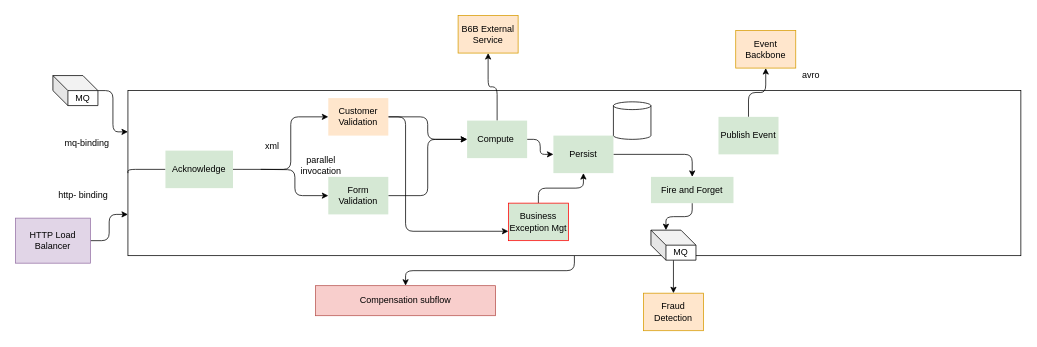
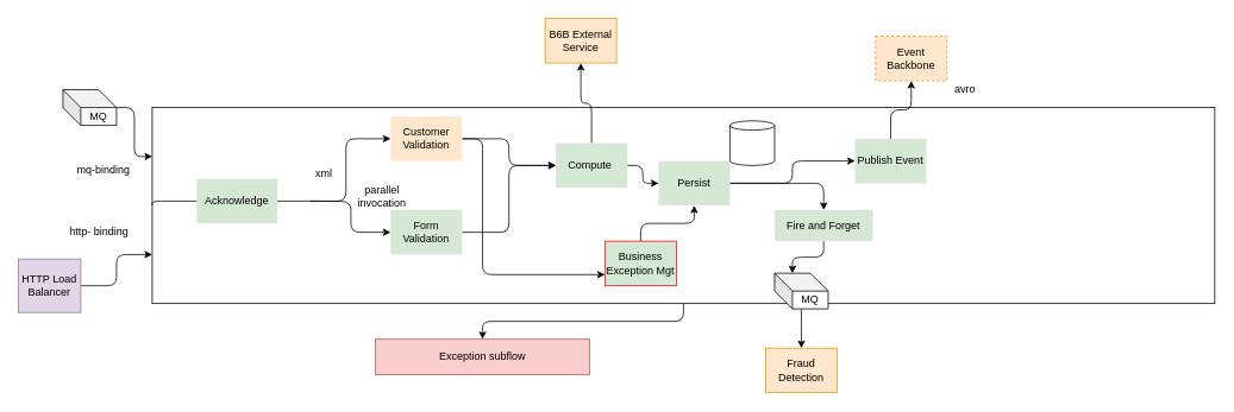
  <mxCell id="0" />
  <mxCell id="1" parent="0" />
  <mxCell id="2" style="edgeStyle=orthogonalEdgeStyle;html=1;entryX=0.5;entryY=0;entryDx=0;entryDy=0;endArrow=classic;endFill=1;" edge="1" parent="1" source="3" target="40"><mxGeometry relative="1" as="geometry" /></mxCell>
  <mxCell id="3" value="" style="rounded=0;whiteSpace=wrap;html=1;" vertex="1" parent="1"><mxGeometry x="170" y="120" width="1190" height="220" as="geometry" /></mxCell>
  <mxCell id="4" style="edgeStyle=orthogonalEdgeStyle;html=1;entryX=0;entryY=0.5;entryDx=0;entryDy=0;" edge="1" parent="1" target="12"><mxGeometry relative="1" as="geometry"><mxPoint x="347" y="225" as="sourcePoint" /></mxGeometry></mxCell>
  <mxCell id="5" style="edgeStyle=orthogonalEdgeStyle;html=1;entryX=0;entryY=0.25;entryDx=0;entryDy=0;" edge="1" parent="1" source="6" target="3"><mxGeometry relative="1" as="geometry" /></mxCell>
  <mxCell id="6" value="MQ" style="shape=cube;whiteSpace=wrap;html=1;boundedLbl=1;backgroundOutline=1;darkOpacity=0.05;darkOpacity2=0.1;" vertex="1" parent="1"><mxGeometry x="70" y="100" width="60" height="40" as="geometry" /></mxCell>
  <mxCell id="7" style="edgeStyle=orthogonalEdgeStyle;html=1;exitX=1;exitY=0.5;exitDx=0;exitDy=0;entryX=0;entryY=0.5;entryDx=0;entryDy=0;" edge="1" parent="1" source="39" target="10"><mxGeometry relative="1" as="geometry"><mxPoint x="347" y="230" as="sourcePoint" /><Array as="points"><mxPoint x="387" y="225" /><mxPoint x="387" y="155" /></Array></mxGeometry></mxCell>
  <mxCell id="8" style="edgeStyle=orthogonalEdgeStyle;html=1;entryX=0;entryY=0.5;entryDx=0;entryDy=0;" edge="1" parent="1" source="10" target="15"><mxGeometry relative="1" as="geometry" /></mxCell>
  <mxCell id="9" style="edgeStyle=orthogonalEdgeStyle;html=1;entryX=0;entryY=0.75;entryDx=0;entryDy=0;endArrow=classic;endFill=1;" edge="1" parent="1" source="10" target="31"><mxGeometry relative="1" as="geometry"><Array as="points"><mxPoint x="540" y="155" /><mxPoint x="540" y="308" /></Array></mxGeometry></mxCell>
  <mxCell id="10" value="Customer Validation" style="rounded=0;whiteSpace=wrap;html=1;fillColor=#ffe6cc;strokeColor=none;" vertex="1" parent="1"><mxGeometry x="437" y="130" width="80" height="50" as="geometry" /></mxCell>
  <mxCell id="11" style="edgeStyle=orthogonalEdgeStyle;html=1;entryX=0;entryY=0.5;entryDx=0;entryDy=0;" edge="1" parent="1" source="12" target="15"><mxGeometry relative="1" as="geometry" /></mxCell>
  <mxCell id="12" value="Form Validation" style="rounded=0;whiteSpace=wrap;html=1;fillColor=#d5e8d4;strokeColor=none;" vertex="1" parent="1"><mxGeometry x="437" y="235" width="80" height="50" as="geometry" /></mxCell>
  <mxCell id="13" style="edgeStyle=orthogonalEdgeStyle;html=1;entryX=0;entryY=0.5;entryDx=0;entryDy=0;" edge="1" parent="1" source="15" target="19"><mxGeometry relative="1" as="geometry" /></mxCell>
  <mxCell id="14" style="edgeStyle=orthogonalEdgeStyle;html=1;" edge="1" parent="1" source="15" target="16"><mxGeometry relative="1" as="geometry" /></mxCell>
  <mxCell id="15" value="Compute&amp;nbsp;" style="rounded=0;whiteSpace=wrap;html=1;fillColor=#d5e8d4;strokeColor=none;" vertex="1" parent="1"><mxGeometry x="622" y="160" width="80" height="50" as="geometry" /></mxCell>
  <mxCell id="16" value="B6B External Service" style="rounded=0;whiteSpace=wrap;html=1;fillColor=#ffe6cc;strokeColor=#d79b00;" vertex="1" parent="1"><mxGeometry x="610" y="20" width="80" height="50" as="geometry" /></mxCell>
+ <mxCell id="17" style="edgeStyle=orthogonalEdgeStyle;html=1;entryX=0;entryY=0.5;entryDx=0;entryDy=0;" edge="1" parent="1" source="19" target="21"><mxGeometry relative="1" as="geometry" /></mxCell>
  <mxCell id="18" style="edgeStyle=orthogonalEdgeStyle;html=1;" edge="1" parent="1" source="19" target="37"><mxGeometry relative="1" as="geometry" /></mxCell>
  <mxCell id="19" value="Persist" style="rounded=0;whiteSpace=wrap;html=1;fillColor=#d5e8d4;strokeColor=none;" vertex="1" parent="1"><mxGeometry x="737" y="180" width="80" height="50" as="geometry" /></mxCell>
  <mxCell id="20" style="edgeStyle=orthogonalEdgeStyle;html=1;entryX=0.5;entryY=1;entryDx=0;entryDy=0;" edge="1" parent="1" source="21" target="32"><mxGeometry relative="1" as="geometry" /></mxCell>
  <mxCell id="21" value="Publish Event" style="rounded=0;whiteSpace=wrap;html=1;fillColor=#d5e8d4;strokeColor=none;" vertex="1" parent="1"><mxGeometry x="957" y="155" width="80" height="50" as="geometry" /></mxCell>
  <mxCell id="22" value="Fraud Detection" style="rounded=0;whiteSpace=wrap;html=1;fillColor=#ffe6cc;strokeColor=#d79b00;" vertex="1" parent="1"><mxGeometry x="857" y="390" width="80" height="50" as="geometry" /></mxCell>
  <mxCell id="23" style="edgeStyle=orthogonalEdgeStyle;html=1;entryX=0.5;entryY=0;entryDx=0;entryDy=0;" edge="1" parent="1" source="24" target="22"><mxGeometry relative="1" as="geometry" /></mxCell>
  <mxCell id="24" value="MQ" style="shape=cube;whiteSpace=wrap;html=1;boundedLbl=1;backgroundOutline=1;darkOpacity=0.05;darkOpacity2=0.1;" vertex="1" parent="1"><mxGeometry x="867" y="306" width="60" height="40" as="geometry" /></mxCell>
  <mxCell id="25" style="edgeStyle=orthogonalEdgeStyle;html=1;entryX=0;entryY=0.75;entryDx=0;entryDy=0;" edge="1" parent="1" source="26" target="3"><mxGeometry relative="1" as="geometry" /></mxCell>
- <mxCell id="26" value="HTTP Load Balancer" style="rounded=0;whiteSpace=wrap;html=1;fillColor=#e1d5e7;strokeColor=#9673a6;" vertex="1" parent="1"><mxGeometry x="20" y="290" width="100" height="60" as="geometry" /></mxCell>
+ <mxCell id="26" value="HTTP Load Balancer" style="rounded=0;whiteSpace=wrap;html=1;fillColor=#e1d5e7;strokeColor=#9673a6;" vertex="1" parent="1"><mxGeometry x="20" y="290" width="70" height="60" as="geometry" /></mxCell>
  <mxCell id="27" value="mq-binding" style="text;html=1;align=center;verticalAlign=middle;resizable=0;points=[];autosize=1;strokeColor=none;fillColor=none;" vertex="1" parent="1"><mxGeometry x="80" y="180" width="70" height="20" as="geometry" /></mxCell>
  <mxCell id="28" value="http- binding" style="text;html=1;align=center;verticalAlign=middle;resizable=0;points=[];autosize=1;strokeColor=none;fillColor=none;" vertex="1" parent="1"><mxGeometry x="70" y="250" width="80" height="20" as="geometry" /></mxCell>
  <mxCell id="29" value="xml" style="text;html=1;align=center;verticalAlign=middle;resizable=0;points=[];autosize=1;strokeColor=none;fillColor=none;" vertex="1" parent="1"><mxGeometry x="347" y="185" width="30" height="20" as="geometry" /></mxCell>
  <mxCell id="30" style="edgeStyle=orthogonalEdgeStyle;html=1;entryX=0.5;entryY=1;entryDx=0;entryDy=0;endArrow=classic;endFill=1;" edge="1" parent="1" source="31" target="19"><mxGeometry relative="1" as="geometry" /></mxCell>
  <mxCell id="31" value="Business Exception Mgt" style="rounded=0;whiteSpace=wrap;html=1;fillColor=#d5e8d4;strokeColor=#FF0000;" vertex="1" parent="1"><mxGeometry x="677" y="270" width="80" height="50" as="geometry" /></mxCell>
- <mxCell id="32" value="Event Backbone" style="rounded=0;whiteSpace=wrap;html=1;fillColor=#ffe6cc;strokeColor=#d79b00;" vertex="1" parent="1"><mxGeometry x="980" y="40" width="80" height="50" as="geometry" /></mxCell>
+ <mxCell id="32" value="Event Backbone" style="rounded=0;whiteSpace=wrap;html=1;fillColor=#ffe6cc;strokeColor=#d79b00;dashed=1;" vertex="1" parent="1"><mxGeometry x="980" y="40" width="80" height="50" as="geometry" /></mxCell>
  <mxCell id="33" value="" style="shape=cylinder3;whiteSpace=wrap;html=1;boundedLbl=1;backgroundOutline=1;size=5.172;" vertex="1" parent="1"><mxGeometry x="817" y="135" width="50" height="50" as="geometry" /></mxCell>
  <mxCell id="34" value="parallel &lt;br&gt;invocation" style="text;html=1;align=center;verticalAlign=middle;resizable=0;points=[];autosize=1;strokeColor=none;fillColor=none;" vertex="1" parent="1"><mxGeometry x="392" y="205" width="70" height="30" as="geometry" /></mxCell>
  <mxCell id="35" value="avro" style="text;html=1;align=center;verticalAlign=middle;resizable=0;points=[];autosize=1;strokeColor=none;fillColor=none;" vertex="1" parent="1"><mxGeometry x="1060" y="90" width="40" height="20" as="geometry" /></mxCell>
  <mxCell id="36" style="edgeStyle=orthogonalEdgeStyle;html=1;entryX=0;entryY=0;entryDx=20;entryDy=0;entryPerimeter=0;" edge="1" parent="1" source="37" target="24"><mxGeometry relative="1" as="geometry" /></mxCell>
  <mxCell id="37" value="Fire and Forget" style="rounded=0;whiteSpace=wrap;html=1;fillColor=#d5e8d4;strokeColor=none;" vertex="1" parent="1"><mxGeometry x="867" y="235" width="110" height="35" as="geometry" /></mxCell>
  <mxCell id="38" style="edgeStyle=orthogonalEdgeStyle;html=1;entryX=0;entryY=0.5;entryDx=0;entryDy=0;endArrow=none;endFill=0;" edge="1" parent="1" source="39" target="3"><mxGeometry relative="1" as="geometry"><Array as="points"><mxPoint x="170" y="225" /></Array></mxGeometry></mxCell>
  <mxCell id="39" value="Acknowledge" style="rounded=0;whiteSpace=wrap;html=1;fillColor=#d5e8d4;strokeColor=none;" vertex="1" parent="1"><mxGeometry x="220" y="200" width="90" height="50" as="geometry" /></mxCell>
- <mxCell id="40" value="Compensation subflow" style="rounded=0;whiteSpace=wrap;html=1;fillColor=#f8cecc;strokeColor=#b85450;" vertex="1" parent="1"><mxGeometry x="420" y="380" width="240" height="40" as="geometry" /></mxCell>
+ <mxCell id="40" value="Exception subflow" style="rounded=0;whiteSpace=wrap;html=1;fillColor=#f8cecc;strokeColor=#b85450;" vertex="1" parent="1"><mxGeometry x="420" y="380" width="240" height="40" as="geometry" /></mxCell>
